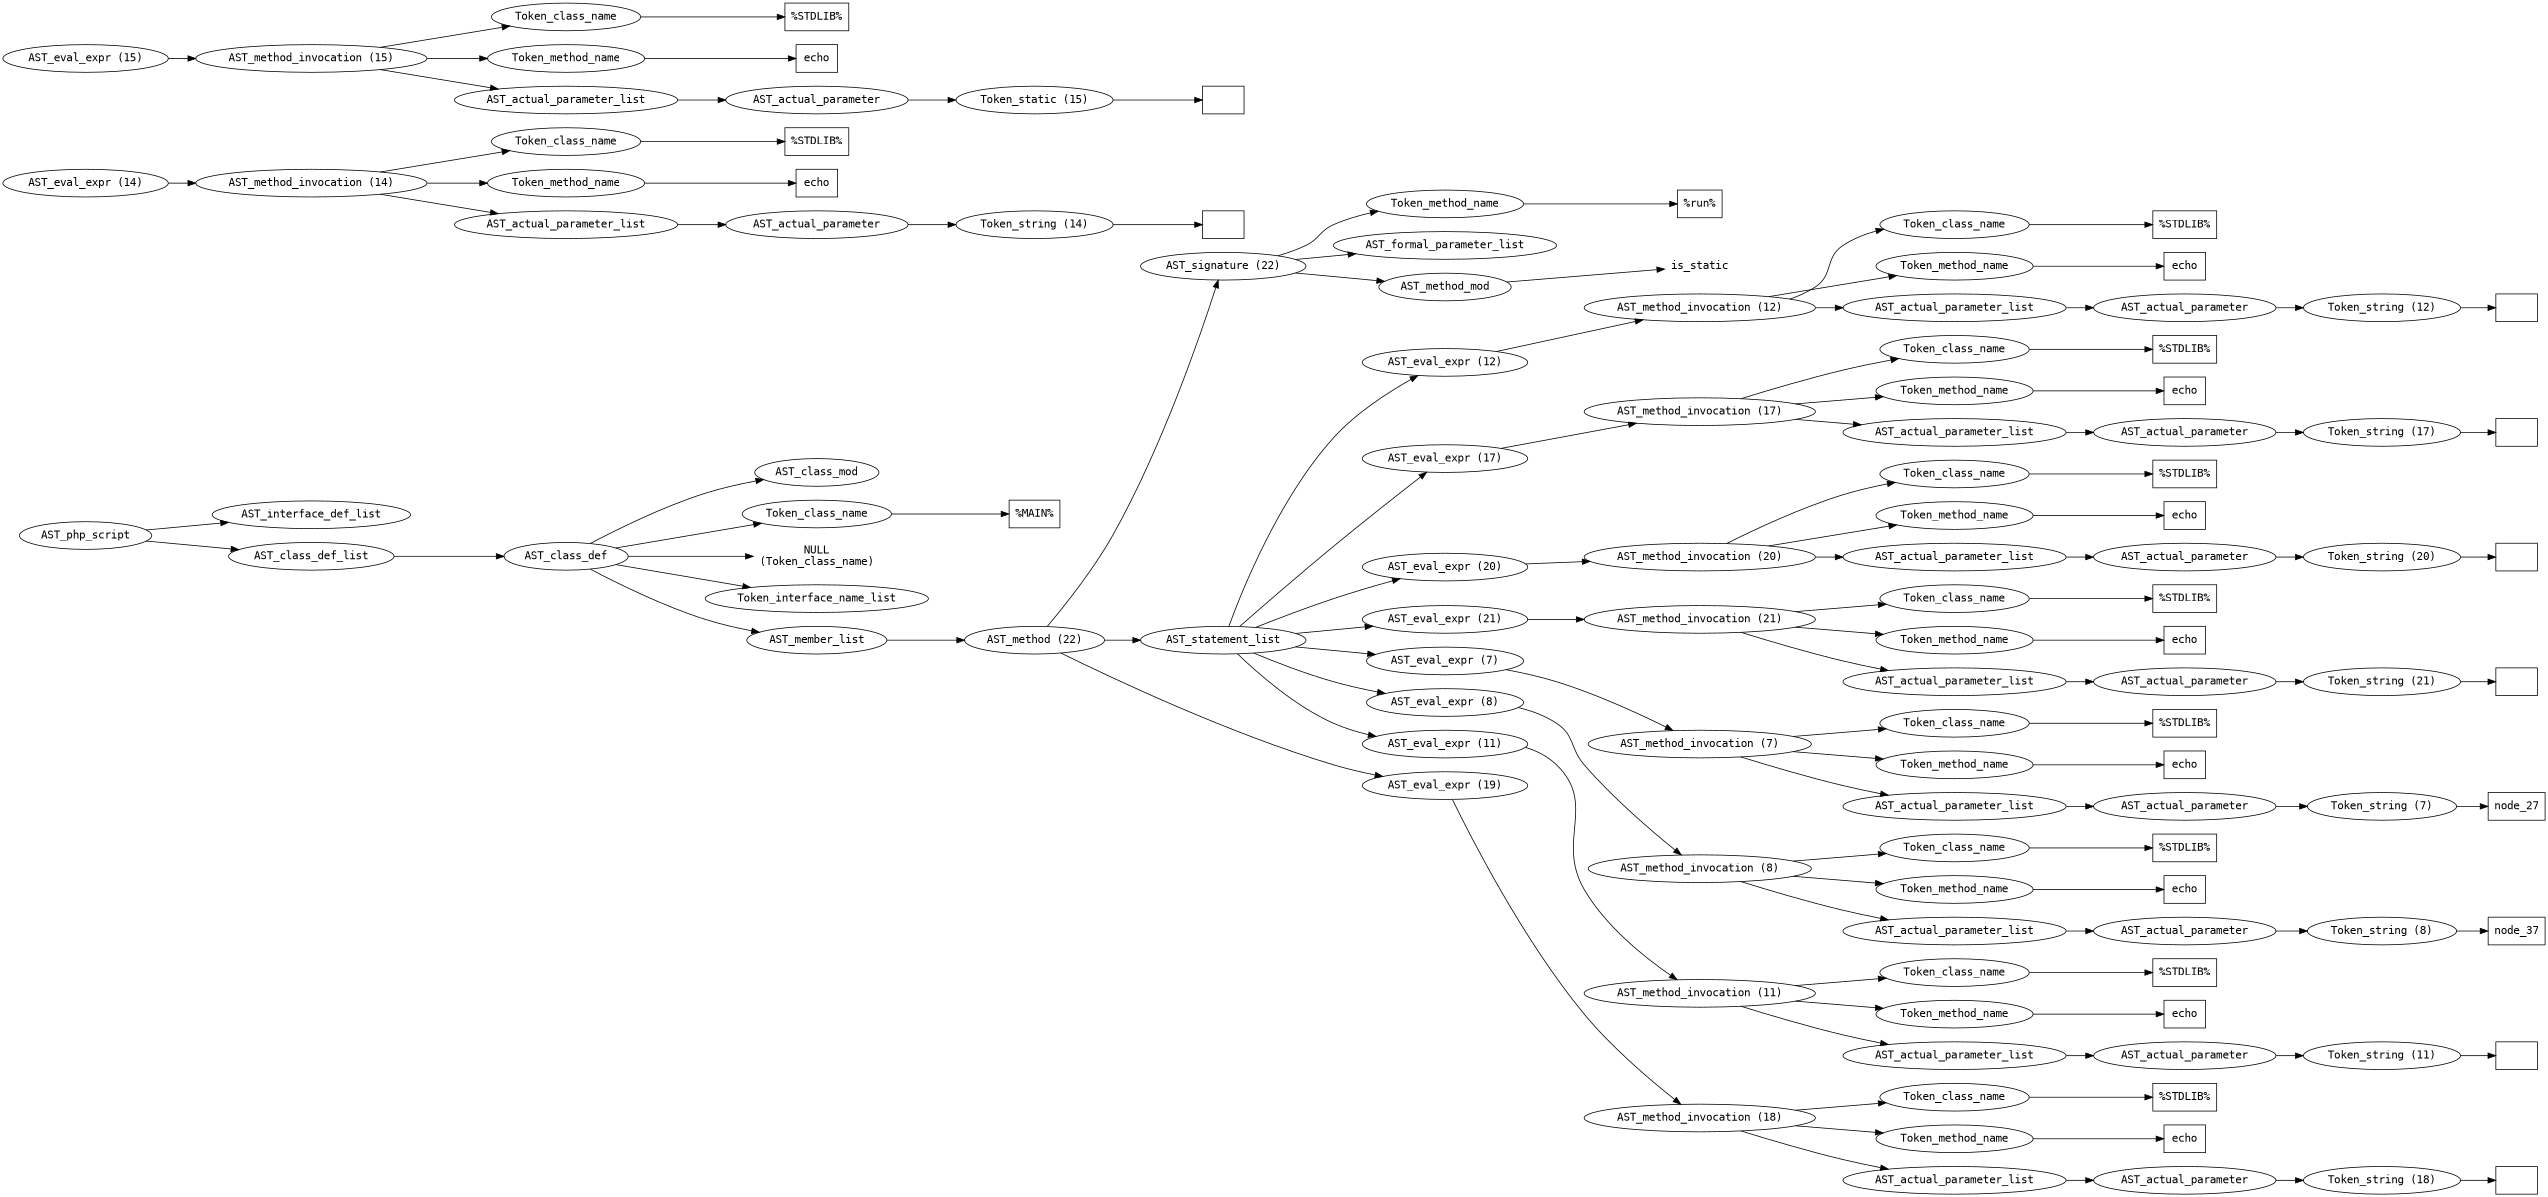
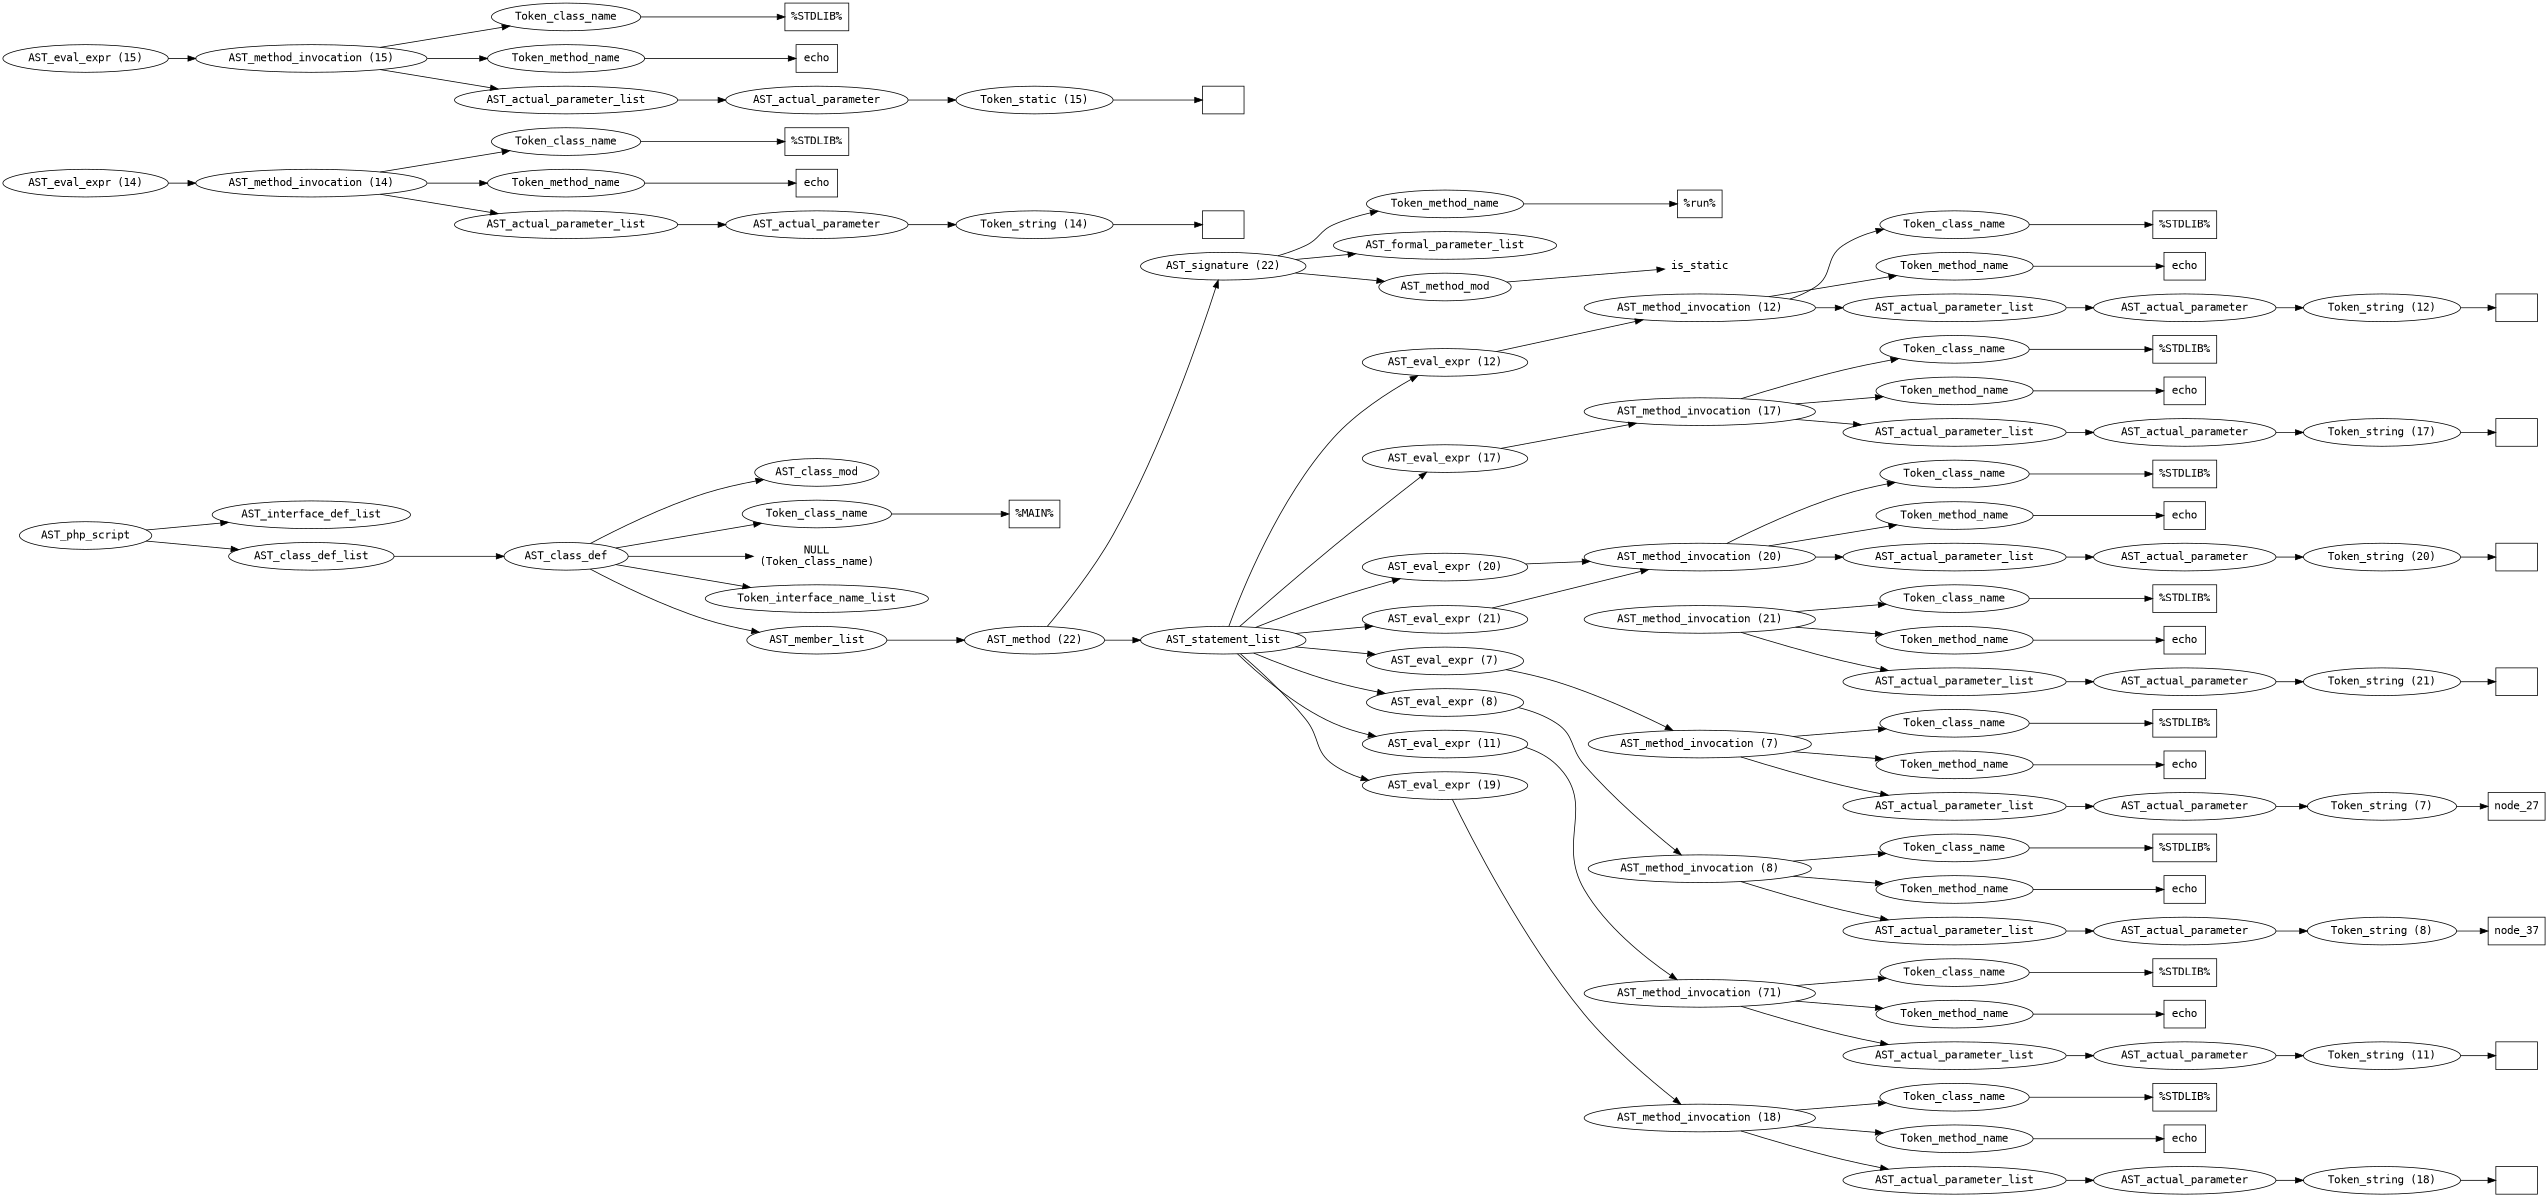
  digraph {
    fontname="DejaVu Sans Mono"
    rankdir=LR
    node [fontname="DejaVu Sans Mono"]
    edge [fontname="DejaVu Sans Mono"]
    n1 [label=AST_php_script]
    n2 [label=AST_interface_def_list]
    n3 [label=AST_class_def_list]
    n4 [label=AST_class_def]
    n5 [label=AST_class_mod]
    n6 [label=Token_class_name]
    n7 [label="NULL\n(Token_class_name)" shape=plaintext]
    n8 [label=Token_interface_name_list]
    n9 [label=AST_member_list]
    n10 [label="%MAIN%" shape=box]
    n11 [label="AST_method (22)"]
    n12 [label="AST_signature (22)"]
    n13 [label=AST_statement_list]
    n14 [label=AST_method_mod]
    n15 [label=Token_method_name]
    n16 [label=AST_formal_parameter_list]
    n17 [label="AST_eval_expr (7)"]
    n18 [label="AST_eval_expr (8)"]
    n19 [label="AST_eval_expr (11)"]
    n20 [label="AST_eval_expr (12)"]
    n21 [label="AST_eval_expr (17)"]
    n22 [label="AST_eval_expr (19)"]
    n23 [label="AST_eval_expr (20)"]
    n24 [label="AST_eval_expr (21)"]
    n25 [label=is_static shape=plaintext]
    n26 [label="%run%" shape=box]
    n27 [label="AST_method_invocation (7)"]
    n28 [label="AST_method_invocation (8)"]
-   n29 [label="AST_method_invocation (11)"]
+   n29 [label="AST_method_invocation (71)"]
    n30 [label="AST_method_invocation (12)"]
    n31 [label="AST_eval_expr (14)"]
    n32 [label="AST_method_invocation (14)"]
    n33 [label="AST_eval_expr (15)"]
    n34 [label="AST_method_invocation (15)"]
    n35 [label="AST_method_invocation (17)"]
    n36 [label="AST_method_invocation (18)"]
    n37 [label="AST_method_invocation (20)"]
    n38 [label="AST_method_invocation (21)"]
    n39 [label=Token_class_name]
    n40 [label=Token_method_name]
    n41 [label=AST_actual_parameter_list]
    n42 [label="%STDLIB%" shape=box]
    n43 [label=echo shape=box]
    n44 [label=AST_actual_parameter]
    n45 [label="Token_string (7)"]
    node_27 [shape=box]
    n47 [label=Token_class_name]
    n48 [label=Token_method_name]
    n49 [label=AST_actual_parameter_list]
    n50 [label="%STDLIB%" shape=box]
    n51 [label=echo shape=box]
    n52 [label=AST_actual_parameter]
    n53 [label="Token_string (8)"]
    node_37 [shape=box]
    n55 [label=Token_class_name]
    n56 [label=Token_method_name]
    n57 [label=AST_actual_parameter_list]
    n58 [label="%STDLIB%" shape=box]
    n59 [label=echo shape=box]
    n60 [label=AST_actual_parameter]
    n61 [label="Token_string (11)"]
    n62 [label=" " shape=box]
    n63 [label=Token_class_name]
    n64 [label=Token_method_name]
    n65 [label=AST_actual_parameter_list]
    n66 [label="%STDLIB%" shape=box]
    n67 [label=echo shape=box]
    n68 [label=AST_actual_parameter]
    n69 [label="Token_string (12)"]
    n70 [label=" " shape=box]
    n71 [label=Token_class_name]
    n72 [label=Token_method_name]
    n73 [label=AST_actual_parameter_list]
    n74 [label="%STDLIB%" shape=box]
    n75 [label=echo shape=box]
    n76 [label=AST_actual_parameter]
    n77 [label="Token_string (14)"]
    n78 [label=" " shape=box]
    n79 [label=Token_class_name]
    n80 [label=Token_method_name]
    n81 [label=AST_actual_parameter_list]
    n82 [label="%STDLIB%" shape=box]
    n83 [label=echo shape=box]
    n84 [label=AST_actual_parameter]
    n85 [label="Token_static (15)"]
    n86 [label=" " shape=box]
    n87 [label=Token_class_name]
    n88 [label=Token_method_name]
    n89 [label=AST_actual_parameter_list]
    n90 [label="%STDLIB%" shape=box]
    n91 [label=echo shape=box]
    n92 [label=AST_actual_parameter]
    n93 [label="Token_string (17)"]
    n94 [label=" " shape=box]
    n95 [label=Token_class_name]
    n96 [label=Token_method_name]
    n97 [label=AST_actual_parameter_list]
    n98 [label="%STDLIB%" shape=box]
    n99 [label=echo shape=box]
    n100 [label=AST_actual_parameter]
    n101 [label="Token_string (18)"]
    n102 [label=" " shape=box]
    n103 [label=Token_class_name]
    n104 [label=Token_method_name]
    n105 [label=AST_actual_parameter_list]
    n106 [label="%STDLIB%" shape=box]
    n107 [label=echo shape=box]
    n108 [label=AST_actual_parameter]
    n109 [label="Token_string (20)"]
    n110 [label=" " shape=box]
    n111 [label=Token_class_name]
    n112 [label=Token_method_name]
    n113 [label=AST_actual_parameter_list]
    n114 [label="%STDLIB%" shape=box]
    n115 [label=echo shape=box]
    n116 [label=AST_actual_parameter]
    n117 [label="Token_string (21)"]
    n118 [label=" " shape=box]
    n1 -> n2
    n1 -> n3
    n3 -> n4
    n4 -> n5
    n4 -> n6
    n4 -> n7
    n4 -> n8
    n4 -> n9
    n6 -> n10
    n9 -> n11
    n11 -> n12
    n11 -> n13
    n12 -> n14
    n12 -> n15
    n12 -> n16
    n13 -> n17
    n13 -> n18
    n13 -> n19
    n13 -> n20
    n13 -> n21
-   n11 -> n22
+   n13 -> n22
    n13 -> n23
    n13 -> n24
    n14 -> n25
    n15 -> n26
    n17 -> n27
    n18 -> n28
    n19 -> n29
    n20 -> n30
    n21 -> n35
    n22 -> n36
    n23 -> n37
-   n24 -> n38
+   n24 -> n37
    n27 -> n39
    n27 -> n40
    n27 -> n41
    n28 -> n47
    n28 -> n48
    n28 -> n49
    n29 -> n55
    n29 -> n56
    n29 -> n57
    n30 -> n63
    n30 -> n64
    n30 -> n65
    n31 -> n32
    n32 -> n71
    n32 -> n72
    n32 -> n73
    n33 -> n34
    n34 -> n79
    n34 -> n80
    n34 -> n81
    n35 -> n87
    n35 -> n88
    n35 -> n89
    n36 -> n95
    n36 -> n96
    n36 -> n97
    n37 -> n103
    n37 -> n104
    n37 -> n105
    n38 -> n111
    n38 -> n112
    n38 -> n113
    n39 -> n42
    n40 -> n43
    n41 -> n44
    n44 -> n45
    n45 -> node_27
    n47 -> n50
    n48 -> n51
    n49 -> n52
    n52 -> n53
    n53 -> node_37
    n55 -> n58
    n56 -> n59
    n57 -> n60
    n60 -> n61
    n61 -> n62
    n63 -> n66
    n64 -> n67
    n65 -> n68
    n68 -> n69
    n69 -> n70
    n71 -> n74
    n72 -> n75
    n73 -> n76
    n76 -> n77
    n77 -> n78
    n79 -> n82
    n80 -> n83
    n81 -> n84
    n84 -> n85
    n85 -> n86
    n87 -> n90
    n88 -> n91
    n89 -> n92
    n92 -> n93
    n93 -> n94
    n95 -> n98
    n96 -> n99
    n97 -> n100
    n100 -> n101
    n101 -> n102
    n103 -> n106
    n104 -> n107
    n105 -> n108
    n108 -> n109
    n109 -> n110
    n111 -> n114
    n112 -> n115
    n113 -> n116
    n116 -> n117
    n117 -> n118
  }
